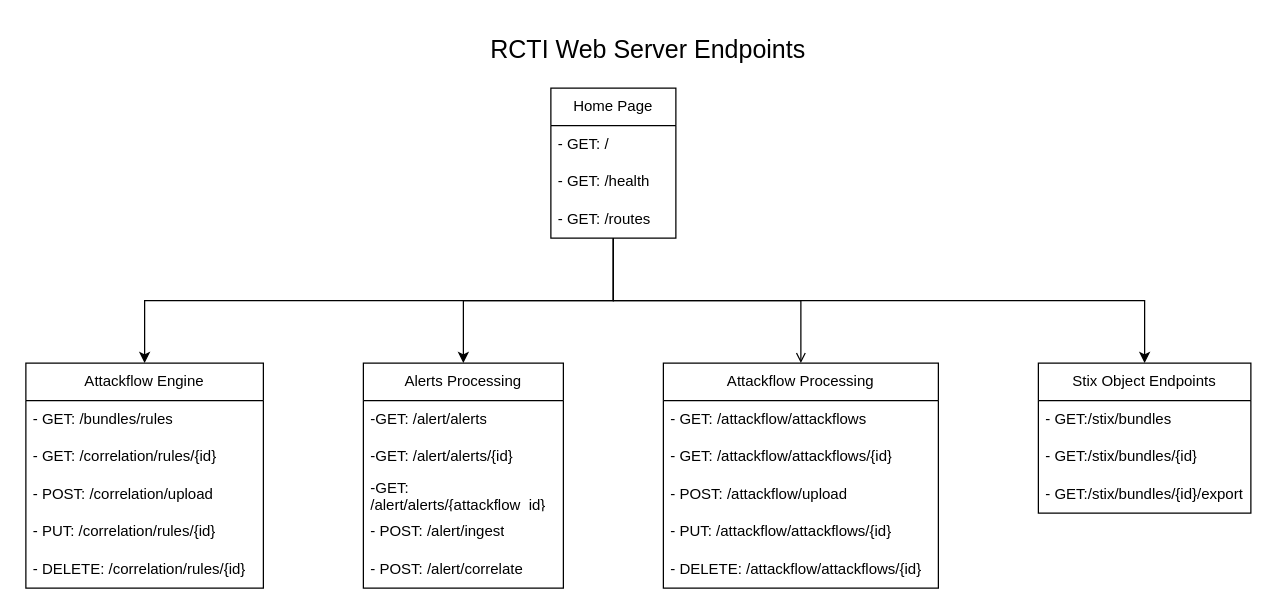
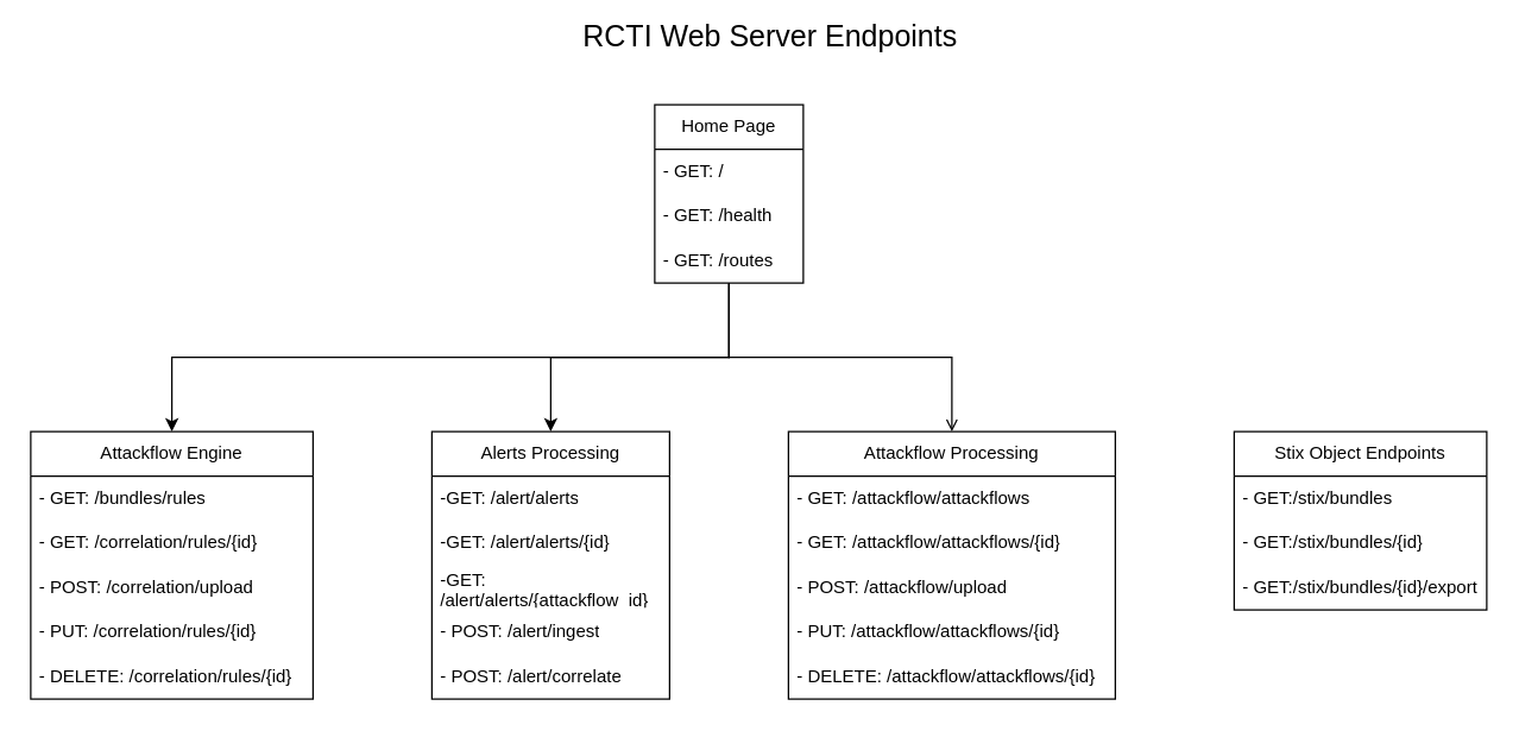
  <mxCell id="0" />
  <mxCell id="1" parent="0" />
  <mxCell id="2" style="edgeStyle=orthogonalEdgeStyle;rounded=0;orthogonalLoop=1;jettySize=auto;html=1;" edge="1" parent="1" source="6" target="11"><mxGeometry relative="1" as="geometry"><Array as="points"><mxPoint x="490" y="240" /><mxPoint x="115" y="240" /></Array></mxGeometry></mxCell>
  <mxCell id="3" style="edgeStyle=orthogonalEdgeStyle;rounded=0;orthogonalLoop=1;jettySize=auto;html=1;" edge="1" parent="1" source="6" target="27"><mxGeometry relative="1" as="geometry" /></mxCell>
  <mxCell id="4" style="edgeStyle=orthogonalEdgeStyle;rounded=0;orthogonalLoop=1;jettySize=auto;html=1;entryX=0.5;entryY=0;entryDx=0;entryDy=0;endArrow=open;" edge="1" parent="1" source="6" target="17"><mxGeometry relative="1" as="geometry" /></mxCell>
- <mxCell id="5" style="edgeStyle=orthogonalEdgeStyle;rounded=0;orthogonalLoop=1;jettySize=auto;html=1;" edge="1" parent="1" source="6" target="23"><mxGeometry relative="1" as="geometry"><Array as="points"><mxPoint x="490" y="240" /><mxPoint x="915" y="240" /></Array></mxGeometry></mxCell>
  <mxCell id="6" value="Home Page" style="swimlane;fontStyle=0;childLayout=stackLayout;horizontal=1;startSize=30;horizontalStack=0;resizeParent=1;resizeParentMax=0;resizeLast=0;collapsible=1;marginBottom=0;whiteSpace=wrap;html=1;" parent="1" vertex="1"><mxGeometry x="440" y="70" width="100" height="120" as="geometry" /></mxCell>
  <mxCell id="7" value="- GET: /" style="text;strokeColor=none;fillColor=none;align=left;verticalAlign=middle;spacingLeft=4;spacingRight=4;overflow=hidden;points=[[0,0.5],[1,0.5]];portConstraint=eastwest;rotatable=0;whiteSpace=wrap;html=1;" parent="6" vertex="1"><mxGeometry y="30" width="100" height="30" as="geometry" /></mxCell>
  <mxCell id="8" value="- GET: /health" style="text;strokeColor=none;fillColor=none;align=left;verticalAlign=middle;spacingLeft=4;spacingRight=4;overflow=hidden;points=[[0,0.5],[1,0.5]];portConstraint=eastwest;rotatable=0;whiteSpace=wrap;html=1;" parent="6" vertex="1"><mxGeometry y="60" width="100" height="30" as="geometry" /></mxCell>
  <mxCell id="9" value="- GET: /routes" style="text;strokeColor=none;fillColor=none;align=left;verticalAlign=middle;spacingLeft=4;spacingRight=4;overflow=hidden;points=[[0,0.5],[1,0.5]];portConstraint=eastwest;rotatable=0;whiteSpace=wrap;html=1;" parent="6" vertex="1"><mxGeometry y="90" width="100" height="30" as="geometry" /></mxCell>
- <mxCell id="10" value="&lt;span style=&quot;color: rgb(0, 0, 0); font-family: Helvetica; font-size: 20px; font-style: normal; font-variant-ligatures: normal; font-variant-caps: normal; font-weight: 400; letter-spacing: normal; orphans: 2; text-align: center; text-indent: 0px; text-transform: none; widows: 2; word-spacing: 0px; -webkit-text-stroke-width: 0px; white-space: nowrap; text-decoration-thickness: initial; text-decoration-style: initial; text-decoration-color: initial; float: none; display: inline !important;&quot;&gt;RCTI Web Server Endpoints&lt;/span&gt;" style="text;whiteSpace=wrap;html=1;" parent="1" vertex="1"><mxGeometry x="390" y="20" width="260" height="50" as="geometry" /></mxCell>
+ <mxCell id="10" value="&lt;span style=&quot;color: rgb(0, 0, 0); font-family: Helvetica; font-size: 20px; font-style: normal; font-variant-ligatures: normal; font-variant-caps: normal; font-weight: 400; letter-spacing: normal; orphans: 2; text-align: center; text-indent: 0px; text-transform: none; widows: 2; word-spacing: 0px; -webkit-text-stroke-width: 0px; white-space: nowrap; text-decoration-thickness: initial; text-decoration-style: initial; text-decoration-color: initial; float: none; display: inline !important;&quot;&gt;RCTI Web Server Endpoints&lt;/span&gt;" style="text;whiteSpace=wrap;html=1;" parent="1" vertex="1"><mxGeometry x="390" y="5" width="260" height="50" as="geometry" /></mxCell>
  <mxCell id="11" value="Attackflow Engine" style="swimlane;fontStyle=0;childLayout=stackLayout;horizontal=1;startSize=30;horizontalStack=0;resizeParent=1;resizeParentMax=0;resizeLast=0;collapsible=1;marginBottom=0;whiteSpace=wrap;html=1;" parent="1" vertex="1"><mxGeometry x="20" y="290" width="190" height="180" as="geometry" /></mxCell>
  <mxCell id="12" value="- GET: /bundles/rules" style="text;strokeColor=none;fillColor=none;align=left;verticalAlign=middle;spacingLeft=4;spacingRight=4;overflow=hidden;points=[[0,0.5],[1,0.5]];portConstraint=eastwest;rotatable=0;whiteSpace=wrap;html=1;" parent="11" vertex="1"><mxGeometry y="30" width="190" height="30" as="geometry" /></mxCell>
  <mxCell id="13" value="- GET: /correlation/rules/{id}" style="text;strokeColor=none;fillColor=none;align=left;verticalAlign=middle;spacingLeft=4;spacingRight=4;overflow=hidden;points=[[0,0.5],[1,0.5]];portConstraint=eastwest;rotatable=0;whiteSpace=wrap;html=1;" parent="11" vertex="1"><mxGeometry y="60" width="190" height="30" as="geometry" /></mxCell>
  <mxCell id="14" value="- POST: /correlation/upload" style="text;strokeColor=none;fillColor=none;align=left;verticalAlign=middle;spacingLeft=4;spacingRight=4;overflow=hidden;points=[[0,0.5],[1,0.5]];portConstraint=eastwest;rotatable=0;whiteSpace=wrap;html=1;" parent="11" vertex="1"><mxGeometry y="90" width="190" height="30" as="geometry" /></mxCell>
  <mxCell id="15" value="- PUT: /correlation/rules/{id}" style="text;strokeColor=none;fillColor=none;align=left;verticalAlign=middle;spacingLeft=4;spacingRight=4;overflow=hidden;points=[[0,0.5],[1,0.5]];portConstraint=eastwest;rotatable=0;whiteSpace=wrap;html=1;" parent="11" vertex="1"><mxGeometry y="120" width="190" height="30" as="geometry" /></mxCell>
  <mxCell id="16" value="- DELETE: /correlation/rules/{id}" style="text;strokeColor=none;fillColor=none;align=left;verticalAlign=middle;spacingLeft=4;spacingRight=4;overflow=hidden;points=[[0,0.5],[1,0.5]];portConstraint=eastwest;rotatable=0;whiteSpace=wrap;html=1;" parent="11" vertex="1"><mxGeometry y="150" width="190" height="30" as="geometry" /></mxCell>
  <mxCell id="17" value="Attackflow Processing" style="swimlane;fontStyle=0;childLayout=stackLayout;horizontal=1;startSize=30;horizontalStack=0;resizeParent=1;resizeParentMax=0;resizeLast=0;collapsible=1;marginBottom=0;whiteSpace=wrap;html=1;" parent="1" vertex="1"><mxGeometry x="530" y="290" width="220" height="180" as="geometry" /></mxCell>
  <mxCell id="18" value="- GET: /attackflow/attackflows" style="text;strokeColor=none;fillColor=none;align=left;verticalAlign=middle;spacingLeft=4;spacingRight=4;overflow=hidden;points=[[0,0.5],[1,0.5]];portConstraint=eastwest;rotatable=0;whiteSpace=wrap;html=1;" parent="17" vertex="1"><mxGeometry y="30" width="220" height="30" as="geometry" /></mxCell>
  <mxCell id="19" value="- GET: /attackflow/attackflows/{id}" style="text;strokeColor=none;fillColor=none;align=left;verticalAlign=middle;spacingLeft=4;spacingRight=4;overflow=hidden;points=[[0,0.5],[1,0.5]];portConstraint=eastwest;rotatable=0;whiteSpace=wrap;html=1;" parent="17" vertex="1"><mxGeometry y="60" width="220" height="30" as="geometry" /></mxCell>
  <mxCell id="20" value="- POST: /attackflow/upload" style="text;strokeColor=none;fillColor=none;align=left;verticalAlign=middle;spacingLeft=4;spacingRight=4;overflow=hidden;points=[[0,0.5],[1,0.5]];portConstraint=eastwest;rotatable=0;whiteSpace=wrap;html=1;" parent="17" vertex="1"><mxGeometry y="90" width="220" height="30" as="geometry" /></mxCell>
  <mxCell id="21" value="- PUT: /attackflow/attackflows/{id}" style="text;strokeColor=none;fillColor=none;align=left;verticalAlign=middle;spacingLeft=4;spacingRight=4;overflow=hidden;points=[[0,0.5],[1,0.5]];portConstraint=eastwest;rotatable=0;whiteSpace=wrap;html=1;" parent="17" vertex="1"><mxGeometry y="120" width="220" height="30" as="geometry" /></mxCell>
  <mxCell id="22" value="- DELETE: /attackflow/attackflows/{id}" style="text;strokeColor=none;fillColor=none;align=left;verticalAlign=middle;spacingLeft=4;spacingRight=4;overflow=hidden;points=[[0,0.5],[1,0.5]];portConstraint=eastwest;rotatable=0;whiteSpace=wrap;html=1;" parent="17" vertex="1"><mxGeometry y="150" width="220" height="30" as="geometry" /></mxCell>
  <mxCell id="23" value="Stix Object Endpoints" style="swimlane;fontStyle=0;childLayout=stackLayout;horizontal=1;startSize=30;horizontalStack=0;resizeParent=1;resizeParentMax=0;resizeLast=0;collapsible=1;marginBottom=0;whiteSpace=wrap;html=1;" parent="1" vertex="1"><mxGeometry x="830" y="290" width="170" height="120" as="geometry" /></mxCell>
  <mxCell id="24" value="- GET:/stix/bundles" style="text;strokeColor=none;fillColor=none;align=left;verticalAlign=middle;spacingLeft=4;spacingRight=4;overflow=hidden;points=[[0,0.5],[1,0.5]];portConstraint=eastwest;rotatable=0;whiteSpace=wrap;html=1;" parent="23" vertex="1"><mxGeometry y="30" width="170" height="30" as="geometry" /></mxCell>
  <mxCell id="25" value="- GET:/stix/bundles/{id}" style="text;strokeColor=none;fillColor=none;align=left;verticalAlign=middle;spacingLeft=4;spacingRight=4;overflow=hidden;points=[[0,0.5],[1,0.5]];portConstraint=eastwest;rotatable=0;whiteSpace=wrap;html=1;" parent="23" vertex="1"><mxGeometry y="60" width="170" height="30" as="geometry" /></mxCell>
  <mxCell id="26" value="- GET:/stix/bundles/{id}/export" style="text;strokeColor=none;fillColor=none;align=left;verticalAlign=middle;spacingLeft=4;spacingRight=4;overflow=hidden;points=[[0,0.5],[1,0.5]];portConstraint=eastwest;rotatable=0;whiteSpace=wrap;html=1;" parent="23" vertex="1"><mxGeometry y="90" width="170" height="30" as="geometry" /></mxCell>
  <mxCell id="27" value="Alerts Processing" style="swimlane;fontStyle=0;childLayout=stackLayout;horizontal=1;startSize=30;horizontalStack=0;resizeParent=1;resizeParentMax=0;resizeLast=0;collapsible=1;marginBottom=0;whiteSpace=wrap;html=1;" parent="1" vertex="1"><mxGeometry x="290" y="290" width="160" height="180" as="geometry" /></mxCell>
  <mxCell id="28" value="-GET: /alert/alerts" style="text;strokeColor=none;fillColor=none;align=left;verticalAlign=middle;spacingLeft=4;spacingRight=4;overflow=hidden;points=[[0,0.5],[1,0.5]];portConstraint=eastwest;rotatable=0;whiteSpace=wrap;html=1;" parent="27" vertex="1"><mxGeometry y="30" width="160" height="30" as="geometry" /></mxCell>
  <mxCell id="29" value="-GET: /alert/alerts/{id}" style="text;strokeColor=none;fillColor=none;align=left;verticalAlign=middle;spacingLeft=4;spacingRight=4;overflow=hidden;points=[[0,0.5],[1,0.5]];portConstraint=eastwest;rotatable=0;whiteSpace=wrap;html=1;" parent="27" vertex="1"><mxGeometry y="60" width="160" height="30" as="geometry" /></mxCell>
  <mxCell id="30" value="-GET: /alert/alerts/{attackflow_id}" style="text;strokeColor=none;fillColor=none;align=left;verticalAlign=middle;spacingLeft=4;spacingRight=4;overflow=hidden;points=[[0,0.5],[1,0.5]];portConstraint=eastwest;rotatable=0;whiteSpace=wrap;html=1;" vertex="1" parent="27"><mxGeometry y="90" width="160" height="30" as="geometry" /></mxCell>
  <mxCell id="31" value="- POST: /alert/ingest" style="text;strokeColor=none;fillColor=none;align=left;verticalAlign=middle;spacingLeft=4;spacingRight=4;overflow=hidden;points=[[0,0.5],[1,0.5]];portConstraint=eastwest;rotatable=0;whiteSpace=wrap;html=1;" parent="27" vertex="1"><mxGeometry y="120" width="160" height="30" as="geometry" /></mxCell>
  <mxCell id="32" value="- POST: /alert/correlate" style="text;strokeColor=none;fillColor=none;align=left;verticalAlign=middle;spacingLeft=4;spacingRight=4;overflow=hidden;points=[[0,0.5],[1,0.5]];portConstraint=eastwest;rotatable=0;whiteSpace=wrap;html=1;" parent="27" vertex="1"><mxGeometry y="150" width="160" height="30" as="geometry" /></mxCell>
